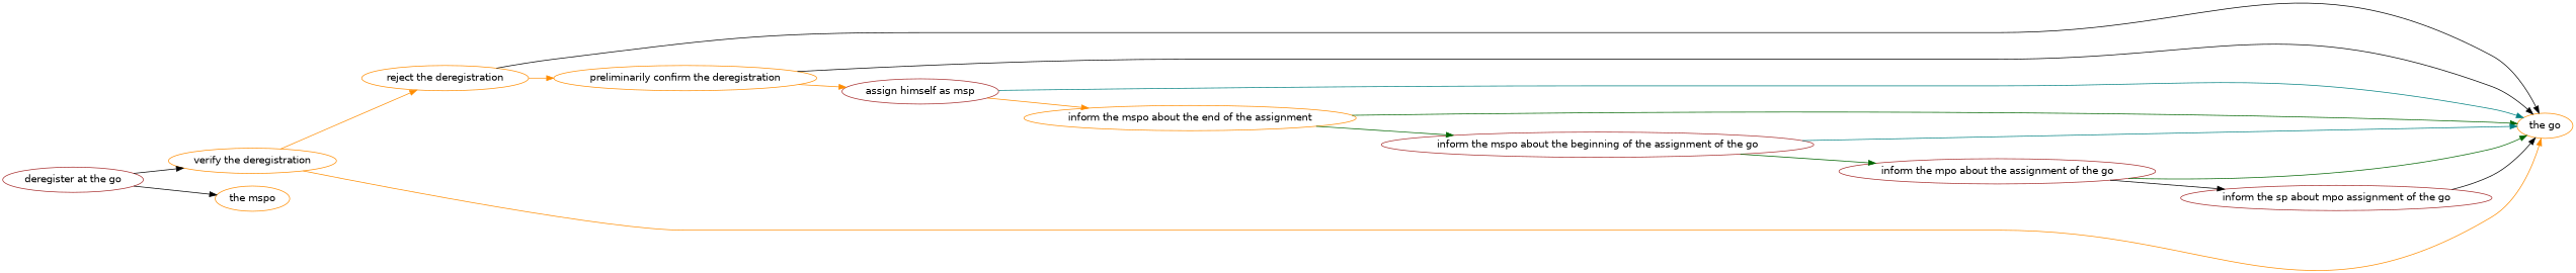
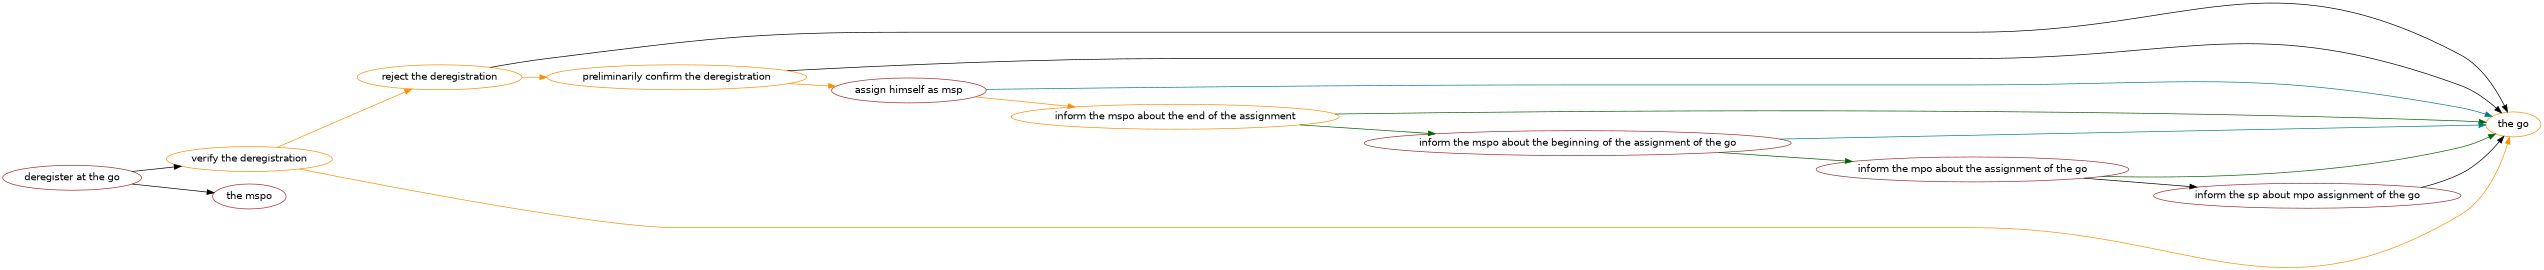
  strict digraph {
    fontname="DejaVu Sans"
    rankdir=LR
    node [color=brown fontname="DejaVu Sans"]
    edge [attrs="{'type': 'actor performer', 'label': 'actor performer'}" color=black fontname="DejaVu Sans"]
    "deregister at the go" [attrs="{'type': 'Activity', 'label': 'deregister at the go'}"]
    "verify the deregistration" [attrs="{'type': 'Activity', 'label': 'verify the deregistration'}" color=darkorange]
-   "the mspo" [attrs="{'type': 'Actor', 'label': 'the mspo'}" color=darkorange]
+   "the mspo" [attrs="{'type': 'Actor', 'label': 'the mspo'}"]
    "reject the deregistration" [attrs="{'type': 'Activity', 'label': 'reject the deregistration'}" color=darkorange]
    "the go" [attrs="{'type': 'Actor', 'label': 'the go'}" color=darkorange]
    "preliminarily confirm the deregistration" [attrs="{'type': 'Activity', 'label': 'preliminarily confirm the deregistration'}" color=darkorange]
    "assign himself as msp" [attrs="{'type': 'Activity', 'label': 'assign himself as msp'}"]
    "inform the mspo about the end of the assignment" [attrs="{'type': 'Activity', 'label': 'inform the mspo about the end of the assignment'}" color=darkorange]
    "inform the mspo about the beginning of the assignment of the go" [attrs="{'type': 'Activity', 'label': 'inform the mspo about the beginning of the assignment of the go'}"]
    "inform the mpo about the assignment of the go" [attrs="{'type': 'Activity', 'label': 'inform the mpo about the assignment of the go'}"]
    n11 [attrs="{'type': 'Activity', 'label': 'inform the sp about the assignment of the go'}" label="inform the sp about mpo assignment of the go"]
    "deregister at the go" -> "verify the deregistration" [attrs="{'type': 'flow', 'label': 'flow'}"]
    "deregister at the go" -> "the mspo"
    "verify the deregistration" -> "reject the deregistration" [attrs="{'type': 'flow', 'label': 'flow'}" color=darkorange]
    "verify the deregistration" -> "the go" [color=darkorange]
    "reject the deregistration" -> "the go"
    "reject the deregistration" -> "preliminarily confirm the deregistration" [attrs="{'type': 'flow', 'label': 'flow'}" color=darkorange]
    "preliminarily confirm the deregistration" -> "the go"
    "preliminarily confirm the deregistration" -> "assign himself as msp" [attrs="{'type': 'flow', 'label': 'flow'}" color=darkorange]
    "assign himself as msp" -> "the go" [color=teal]
    "assign himself as msp" -> "inform the mspo about the end of the assignment" [attrs="{'type': 'flow', 'label': 'flow'}" color=darkorange]
    "inform the mspo about the end of the assignment" -> "the go" [color=darkgreen]
    "inform the mspo about the end of the assignment" -> "inform the mspo about the beginning of the assignment of the go" [attrs="{'type': 'flow', 'label': 'flow'}" color=darkgreen]
    "inform the mspo about the beginning of the assignment of the go" -> "the go" [color=teal]
    "inform the mspo about the beginning of the assignment of the go" -> "inform the mpo about the assignment of the go" [attrs="{'type': 'flow', 'label': 'flow'}" color=darkgreen]
    "inform the mpo about the assignment of the go" -> "the go" [color=darkgreen]
    "inform the mpo about the assignment of the go" -> n11 [attrs="{'type': 'flow', 'label': 'flow'}"]
    n11 -> "the go"
  }
